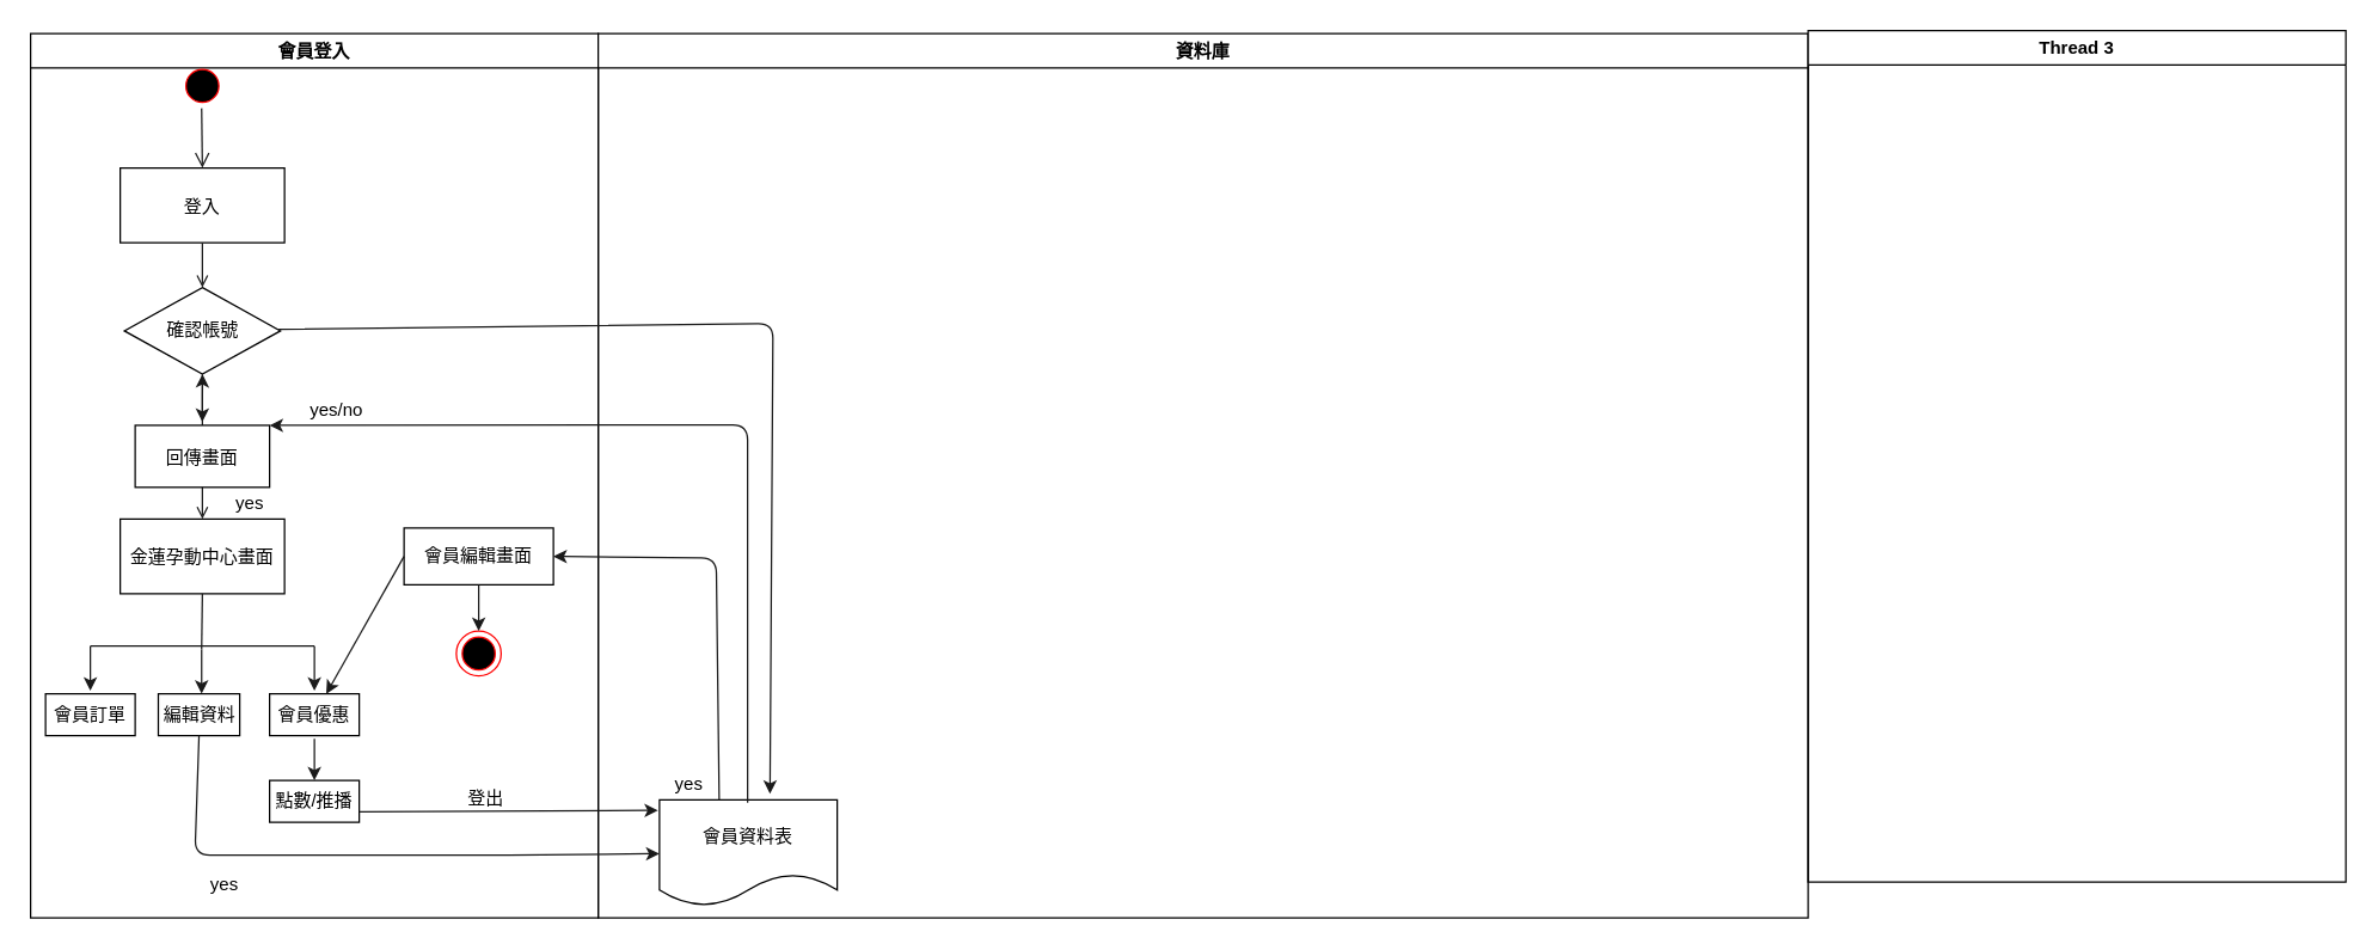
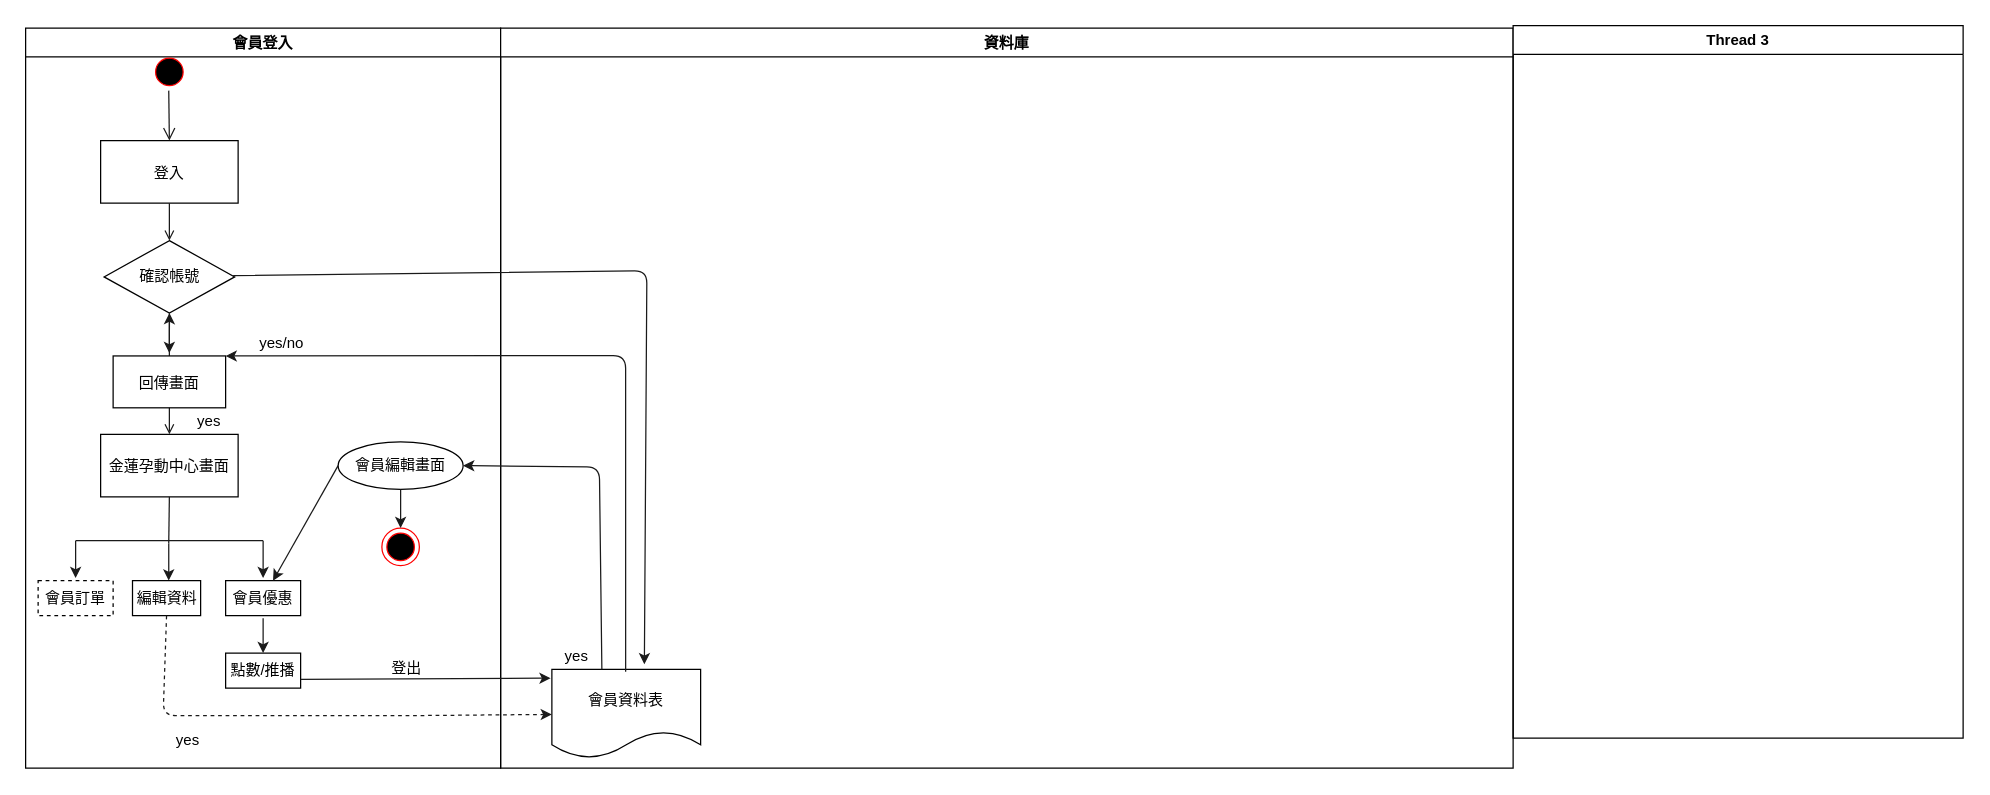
  <mxCell id="0" />
  <mxCell id="1" parent="0" />
  <mxCell id="2" value="會員登入" style="swimlane;whiteSpace=wrap" parent="1" vertex="1"><mxGeometry x="20" y="22" width="380" height="592" as="geometry" /></mxCell>
  <mxCell id="3" value="" style="ellipse;shape=startState;fillColor=#000000;strokeColor=#ff0000;" parent="2" vertex="1"><mxGeometry x="100" y="20" width="30" height="30" as="geometry" /></mxCell>
  <mxCell id="4" value="登入" style="" parent="2" vertex="1"><mxGeometry x="60" y="90" width="110" height="50" as="geometry" /></mxCell>
  <mxCell id="5" value="" style="endArrow=open;endFill=1;rounded=0;strokeColor=#1A1A1A;" parent="2" source="4" edge="1"><mxGeometry relative="1" as="geometry"><mxPoint x="115" y="170" as="targetPoint" /></mxGeometry></mxCell>
  <mxCell id="6" value="金蓮孕動中心畫面" style="" parent="2" vertex="1"><mxGeometry x="60" y="325" width="110" height="50" as="geometry" /></mxCell>
  <mxCell id="7" value="" style="endArrow=open;endFill=1;rounded=0;strokeColor=#1A1A1A;" parent="2" target="6" edge="1"><mxGeometry relative="1" as="geometry"><mxPoint x="115" y="290" as="sourcePoint" /></mxGeometry></mxCell>
  <mxCell id="8" value="確認帳號" style="rhombus;whiteSpace=wrap;html=1;" vertex="1" parent="2"><mxGeometry x="62.75" y="170" width="104.5" height="58" as="geometry" /></mxCell>
  <mxCell id="9" value="" style="edgeStyle=orthogonalEdgeStyle;rounded=0;orthogonalLoop=1;jettySize=auto;html=1;strokeColor=#1A1A1A;" edge="1" parent="2" source="10" target="8"><mxGeometry relative="1" as="geometry" /></mxCell>
  <mxCell id="10" value="回傳畫面" style="" parent="2" vertex="1"><mxGeometry x="70" y="262.25" width="90" height="41.5" as="geometry" /></mxCell>
  <mxCell id="11" value="yes" style="text;html=1;strokeColor=none;fillColor=none;align=center;verticalAlign=middle;whiteSpace=wrap;rounded=0;" vertex="1" parent="2"><mxGeometry x="127.25" y="305" width="40" height="20" as="geometry" /></mxCell>
  <mxCell id="12" value="" style="edgeStyle=elbowEdgeStyle;elbow=horizontal;verticalAlign=bottom;endArrow=open;endSize=8;endFill=1;rounded=0;strokeColor=#1A1A1A;" edge="1" parent="2"><mxGeometry x="105" y="-108" as="geometry"><mxPoint x="115" y="90" as="targetPoint" /><mxPoint x="114.5" y="50" as="sourcePoint" /></mxGeometry></mxCell>
  <mxCell id="13" value="" style="endArrow=none;html=1;strokeColor=#1A1A1A;entryX=0.5;entryY=1;entryDx=0;entryDy=0;" edge="1" parent="2" target="6"><mxGeometry width="50" height="50" relative="1" as="geometry"><mxPoint x="114.5" y="412" as="sourcePoint" /><mxPoint x="115" y="382" as="targetPoint" /></mxGeometry></mxCell>
  <mxCell id="14" value="" style="endArrow=classic;html=1;strokeColor=#1A1A1A;" edge="1" parent="2"><mxGeometry width="50" height="50" relative="1" as="geometry"><mxPoint x="114.5" y="412" as="sourcePoint" /><mxPoint x="114.5" y="442" as="targetPoint" /></mxGeometry></mxCell>
  <mxCell id="15" value="會員優惠" style="rounded=0;whiteSpace=wrap;html=1;" vertex="1" parent="2"><mxGeometry x="160" y="442" width="60" height="28" as="geometry" /></mxCell>
  <mxCell id="16" value="編輯資料" style="rounded=0;whiteSpace=wrap;html=1;" vertex="1" parent="2"><mxGeometry x="85.5" y="442" width="54.5" height="28" as="geometry" /></mxCell>
- <mxCell id="17" value="會員訂單" style="rounded=0;whiteSpace=wrap;html=1;" vertex="1" parent="2"><mxGeometry x="10" y="442" width="60" height="28" as="geometry" /></mxCell>
+ <mxCell id="17" value="會員訂單" style="rounded=0;whiteSpace=wrap;html=1;dashed=1;" vertex="1" parent="2"><mxGeometry x="10" y="442" width="60" height="28" as="geometry" /></mxCell>
  <mxCell id="18" value="點數/推播" style="rounded=0;whiteSpace=wrap;html=1;" vertex="1" parent="2"><mxGeometry x="160" y="500" width="60" height="28" as="geometry" /></mxCell>
  <mxCell id="19" value="" style="endArrow=classic;html=1;strokeColor=#1A1A1A;entryX=0.5;entryY=0;entryDx=0;entryDy=0;" edge="1" parent="2" target="18"><mxGeometry width="50" height="50" relative="1" as="geometry"><mxPoint x="190" y="472" as="sourcePoint" /><mxPoint x="270" y="482" as="targetPoint" /></mxGeometry></mxCell>
- <mxCell id="20" value="會員編輯畫面" style="rounded=0;whiteSpace=wrap;html=1;" vertex="1" parent="2"><mxGeometry x="250" y="331" width="100" height="38" as="geometry" /></mxCell>
+ <mxCell id="20" value="會員編輯畫面" style="ellipse;whiteSpace=wrap;html=1;" vertex="1" parent="2"><mxGeometry x="250" y="331" width="100" height="38" as="geometry" /></mxCell>
  <mxCell id="21" value="" style="endArrow=classic;html=1;strokeColor=#1A1A1A;exitX=0;exitY=0.5;exitDx=0;exitDy=0;" edge="1" parent="2" source="20" target="15"><mxGeometry width="50" height="50" relative="1" as="geometry"><mxPoint x="320" y="442" as="sourcePoint" /><mxPoint x="290" y="442" as="targetPoint" /></mxGeometry></mxCell>
  <mxCell id="22" value="" style="ellipse;shape=endState;fillColor=#000000;strokeColor=#ff0000" vertex="1" parent="2"><mxGeometry x="285" y="400" width="30" height="30" as="geometry" /></mxCell>
  <mxCell id="23" value="" style="endArrow=classic;html=1;strokeColor=#1A1A1A;exitX=0.5;exitY=1;exitDx=0;exitDy=0;entryX=0.5;entryY=0;entryDx=0;entryDy=0;" edge="1" parent="2" source="20" target="22"><mxGeometry width="50" height="50" relative="1" as="geometry"><mxPoint x="320" y="442" as="sourcePoint" /><mxPoint x="370" y="392" as="targetPoint" /></mxGeometry></mxCell>
  <mxCell id="24" value="登出" style="text;html=1;strokeColor=none;fillColor=none;align=center;verticalAlign=middle;whiteSpace=wrap;rounded=0;" vertex="1" parent="2"><mxGeometry x="285" y="502" width="40" height="20" as="geometry" /></mxCell>
  <mxCell id="25" value="yes/no" style="text;html=1;strokeColor=none;fillColor=none;align=center;verticalAlign=middle;whiteSpace=wrap;rounded=0;" vertex="1" parent="2"><mxGeometry x="180" y="242.25" width="50" height="20" as="geometry" /></mxCell>
  <mxCell id="26" value="資料庫" style="swimlane;whiteSpace=wrap" parent="1" vertex="1"><mxGeometry y="22" width="810" height="592" as="geometry" x="400" /></mxCell>
  <mxCell id="27" value="會員資料表" style="shape=document;whiteSpace=wrap;html=1;boundedLbl=1;" vertex="1" parent="26"><mxGeometry x="41" y="513" width="119" height="71" as="geometry" /></mxCell>
  <mxCell id="28" value="yes" style="text;html=1;strokeColor=none;fillColor=none;align=center;verticalAlign=middle;whiteSpace=wrap;rounded=0;" vertex="1" parent="26"><mxGeometry x="41" y="493" width="40" height="20" as="geometry" /></mxCell>
  <mxCell id="29" value="Thread 3" style="swimlane;whiteSpace=wrap" parent="1" vertex="1"><mxGeometry x="1210" y="20" width="360" height="570" as="geometry" /></mxCell>
- <mxCell id="30" value="" style="endArrow=classic;html=1;strokeColor=#1A1A1A;exitX=0.5;exitY=1;exitDx=0;exitDy=0;" edge="1" parent="1" source="16" target="27"><mxGeometry width="50" height="50" relative="1" as="geometry"><mxPoint x="120" y="572" as="sourcePoint" /><mxPoint x="410" y="567" as="targetPoint" /><Array as="points"><mxPoint x="130" y="572" /><mxPoint x="330" y="572" /></Array></mxGeometry></mxCell>
+ <mxCell id="30" value="" style="endArrow=classic;html=1;strokeColor=#1A1A1A;exitX=0.5;exitY=1;exitDx=0;exitDy=0;dashed=1;" edge="1" parent="1" source="16" target="27"><mxGeometry width="50" height="50" relative="1" as="geometry"><mxPoint x="120" y="572" as="sourcePoint" /><mxPoint x="410" y="567" as="targetPoint" /><Array as="points"><mxPoint x="130" y="572" /><mxPoint x="330" y="572" /></Array></mxGeometry></mxCell>
  <mxCell id="31" value="yes" style="text;html=1;strokeColor=none;fillColor=none;align=center;verticalAlign=middle;whiteSpace=wrap;rounded=0;" vertex="1" parent="1"><mxGeometry x="130" y="582" width="40" height="20" as="geometry" /></mxCell>
  <mxCell id="32" value="" style="group" vertex="1" connectable="0" parent="1"><mxGeometry x="60" y="432" width="150" height="30" as="geometry" /></mxCell>
  <mxCell id="33" value="" style="endArrow=none;html=1;strokeColor=#1A1A1A;" edge="1" parent="32"><mxGeometry width="50" height="50" relative="1" as="geometry"><mxPoint as="sourcePoint" /><mxPoint x="150" as="targetPoint" /></mxGeometry></mxCell>
  <mxCell id="34" value="" style="endArrow=classic;html=1;strokeColor=#1A1A1A;" edge="1" parent="32"><mxGeometry width="50" height="50" relative="1" as="geometry"><mxPoint x="150" as="sourcePoint" /><mxPoint x="150" y="30" as="targetPoint" /></mxGeometry></mxCell>
  <mxCell id="35" value="" style="endArrow=classic;html=1;strokeColor=#1A1A1A;" edge="1" parent="32"><mxGeometry width="50" height="50" relative="1" as="geometry"><mxPoint as="sourcePoint" /><mxPoint y="30" as="targetPoint" /></mxGeometry></mxCell>
  <mxCell id="36" value="" style="endArrow=classic;html=1;strokeColor=#1A1A1A;entryX=1;entryY=0.5;entryDx=0;entryDy=0;exitX=1;exitY=1;exitDx=0;exitDy=0;" edge="1" parent="1" source="28" target="20"><mxGeometry width="50" height="50" relative="1" as="geometry"><mxPoint x="480" y="522" as="sourcePoint" /><mxPoint x="560" y="422" as="targetPoint" /><Array as="points"><mxPoint x="479" y="373" /></Array></mxGeometry></mxCell>
  <mxCell id="37" value="" style="endArrow=classic;html=1;strokeColor=#1A1A1A;exitX=1;exitY=0.75;exitDx=0;exitDy=0;" edge="1" parent="1" source="18"><mxGeometry width="50" height="50" relative="1" as="geometry"><mxPoint x="240" y="532" as="sourcePoint" /><mxPoint x="440" y="542" as="targetPoint" /></mxGeometry></mxCell>
  <mxCell id="38" value="" style="endArrow=classic;html=1;strokeColor=#1A1A1A;" edge="1" parent="1"><mxGeometry width="50" height="50" relative="1" as="geometry"><mxPoint x="186" y="220" as="sourcePoint" /><mxPoint x="515" y="531" as="targetPoint" /><Array as="points"><mxPoint x="186" y="220" /><mxPoint x="517" y="216" /></Array></mxGeometry></mxCell>
  <mxCell id="39" value="" style="endArrow=classic;html=1;strokeColor=#1A1A1A;exitX=0.5;exitY=1;exitDx=0;exitDy=0;" edge="1" parent="1" source="8"><mxGeometry width="50" height="50" relative="1" as="geometry"><mxPoint x="340" y="162" as="sourcePoint" /><mxPoint x="135" y="282" as="targetPoint" /></mxGeometry></mxCell>
  <mxCell id="40" value="" style="endArrow=classic;html=1;strokeColor=#1A1A1A;entryX=1;entryY=0;entryDx=0;entryDy=0;exitX=0.496;exitY=0.028;exitDx=0;exitDy=0;exitPerimeter=0;" edge="1" parent="1" source="27" target="10"><mxGeometry width="50" height="50" relative="1" as="geometry"><mxPoint x="560" y="532" as="sourcePoint" /><mxPoint x="190" y="222" as="targetPoint" /><Array as="points"><mxPoint x="500" y="284" /><mxPoint x="480" y="284" /></Array></mxGeometry></mxCell>
